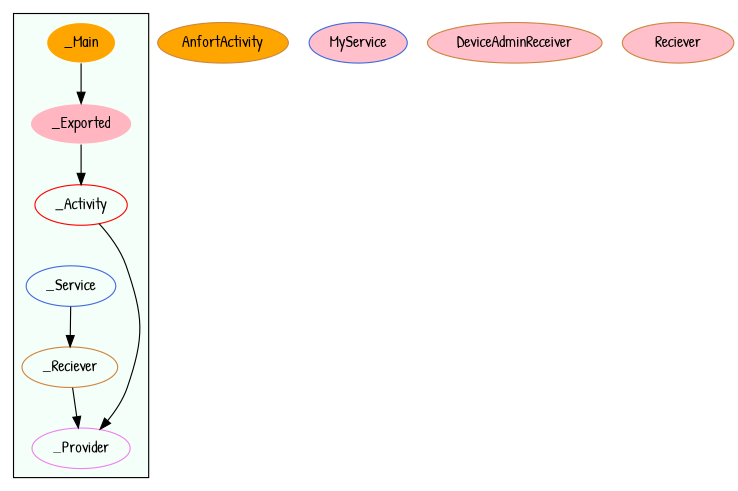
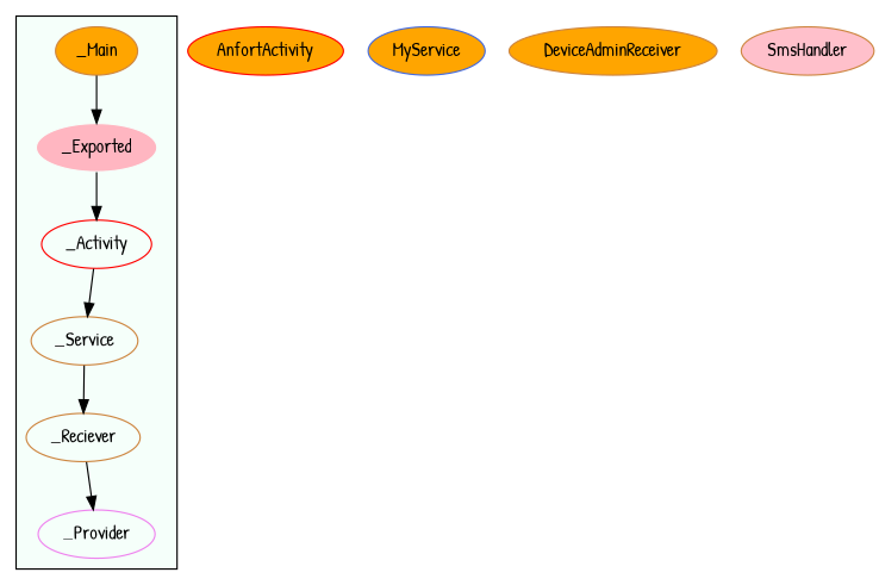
  digraph {
    fontname="Patrick Hand"
    node [color=peru fontname="Patrick Hand" style=filled]
    edge [fontname="Patrick Hand"]
    _Activity [color=red style=""]
-   _Service [color=royalblue style=""]
+   _Service [style=""]
    _Reciever [style=""]
    _Provider [color=violet style=""]
-   _Main [color=mintcream fillcolor=orange]
+   _Main [fillcolor=orange]
    _Exported [color=mintcream fillcolor=lightpink]
-   AnfortActivity [fillcolor=orange]
-   MyService [color=royalblue fillcolor=pink]
-   DeviceAdminReceiver [fillcolor=pink]
-   SmsHandler [fillcolor=pink label=Reciever]
+   AnfortActivity [color=red fillcolor=orange]
+   MyService [color=royalblue fillcolor=orange]
+   DeviceAdminReceiver [fillcolor=orange]
+   SmsHandler [fillcolor=pink]
    subgraph cluster_1 {
      bgcolor=mintcream
      _Activity
      _Service
      _Reciever
      _Provider
      _Main
      _Exported
    }
-   _Activity -> _Provider
+   _Activity -> _Service
    _Service -> _Reciever
    _Reciever -> _Provider
    _Main -> _Exported
    _Exported -> _Activity
  }
